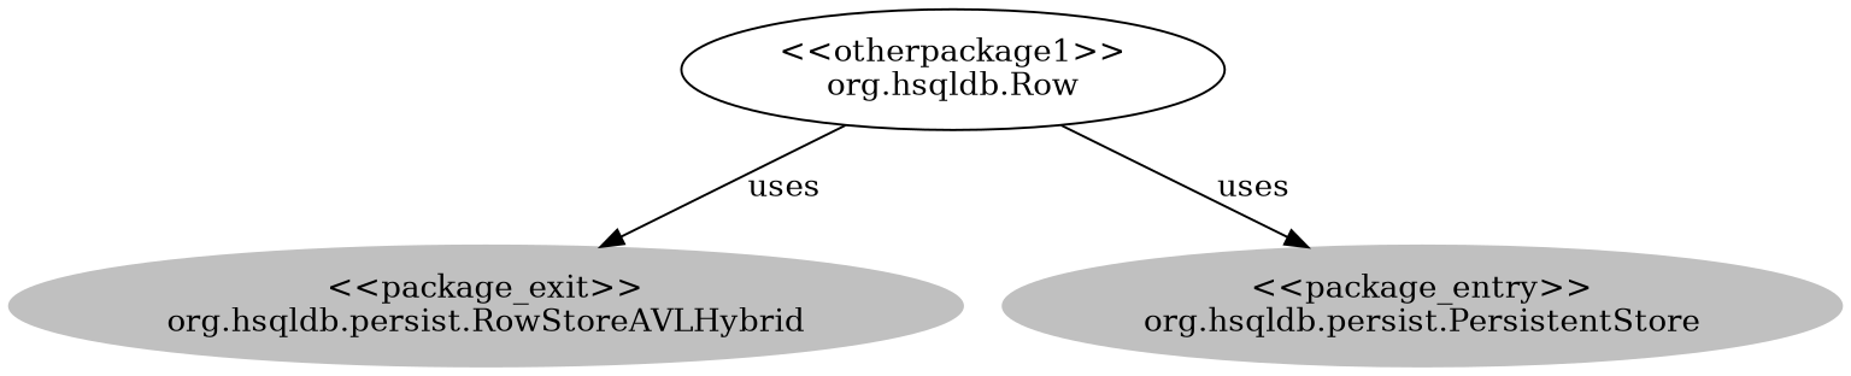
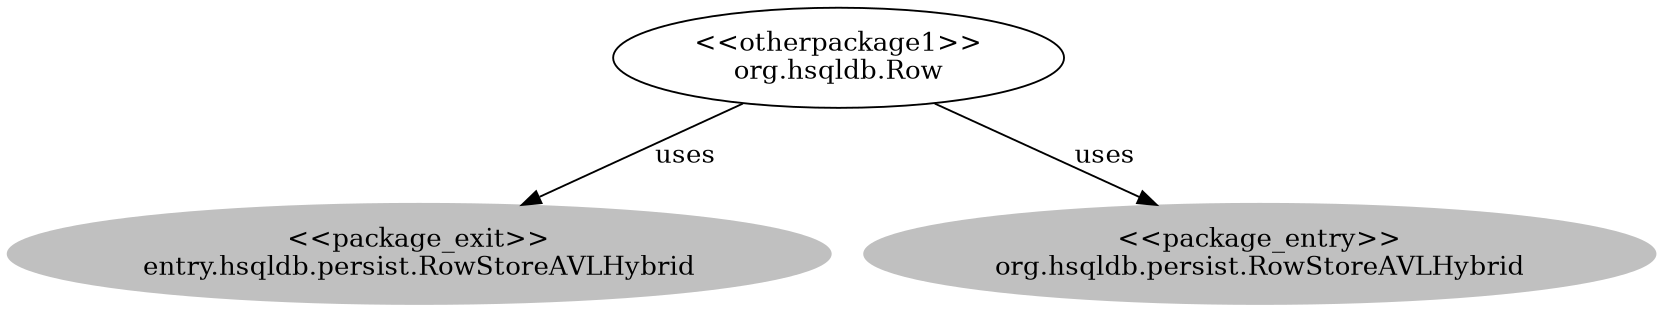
  digraph {
    node [color=grey style=filled]
-   n1 [label="<<package_exit>>\norg.hsqldb.persist.RowStoreAVLHybrid"]
+   n1 [label="<<package_exit>>\nentry.hsqldb.persist.RowStoreAVLHybrid"]
    n2 [label="<<otherpackage1>>\norg.hsqldb.Row" color="" style=""]
-   n3 [label="<<package_entry>>\norg.hsqldb.persist.PersistentStore"]
+   n3 [label="<<package_entry>>\norg.hsqldb.persist.RowStoreAVLHybrid"]
    n2 -> n1 [label=uses]
    n2 -> n3 [label=uses]
  }
